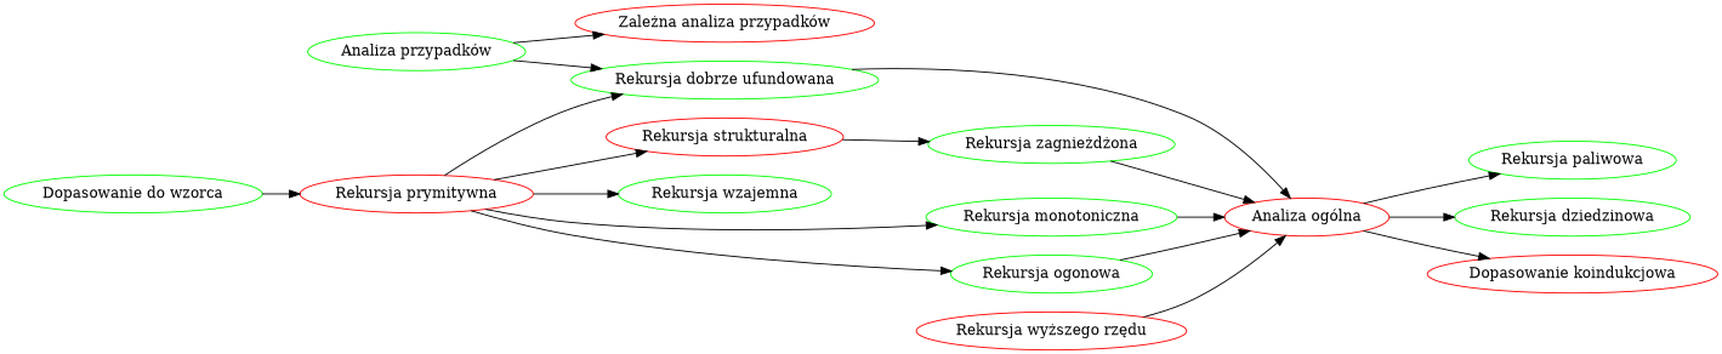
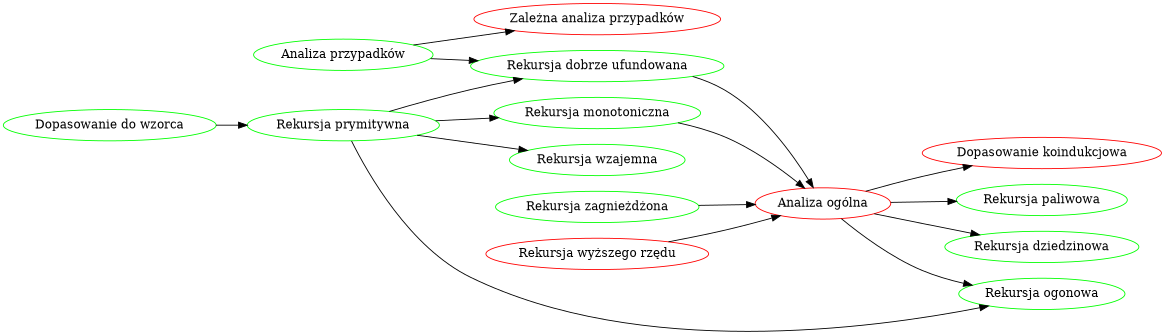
  digraph {
    rankdir=LR
    node [color=green]
    n1 [label="Analiza przypadków"]
    n2 [color=red label="Zależna analiza przypadków"]
    n3 [label="Rekursja dobrze ufundowana"]
    n4 [label="Dopasowanie do wzorca"]
-   n5 [color=red label="Rekursja prymitywna"]
-   n6 [color=red label="Rekursja strukturalna"]
+   n5 [label="Rekursja prymitywna"]
    n7 [label="Rekursja wzajemna"]
    n8 [label="Rekursja monotoniczna"]
    n9 [label="Rekursja ogonowa"]
    n10 [label="Rekursja zagnieżdżona"]
    n11 [color=red label="Analiza ogólna"]
    n12 [color=red label="Rekursja wyższego rzędu"]
    n13 [label="Rekursja paliwowa"]
    n14 [label="Rekursja dziedzinowa"]
    n15 [color=red label="Dopasowanie koindukcjowa"]
    n1 -> n2
    n1 -> n3
    n3 -> n11
    n4 -> n5
    n5 -> n3
-   n5 -> n6
    n5 -> n7
    n5 -> n8
    n5 -> n9
-   n6 -> n10
    n8 -> n11
-   n9 -> n11
+   n11 -> n9
    n10 -> n11
    n11 -> n13
    n11 -> n14
    n11 -> n15
    n12 -> n11
  }
